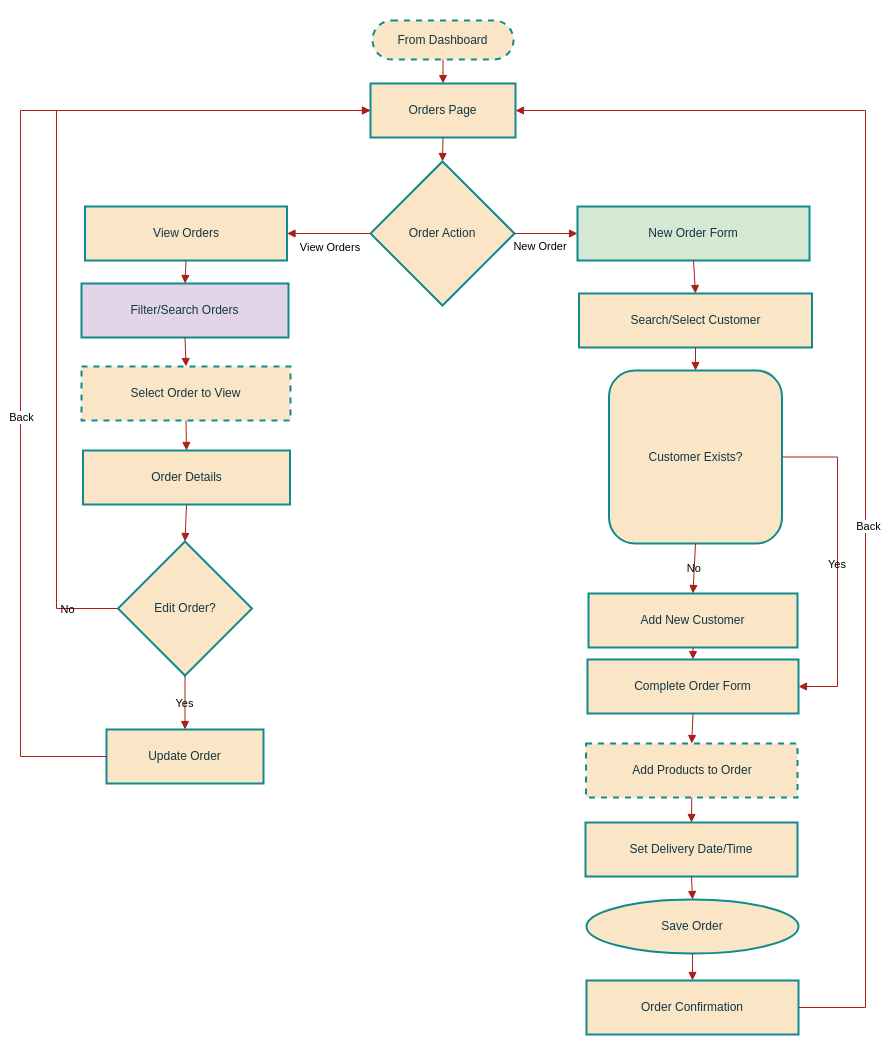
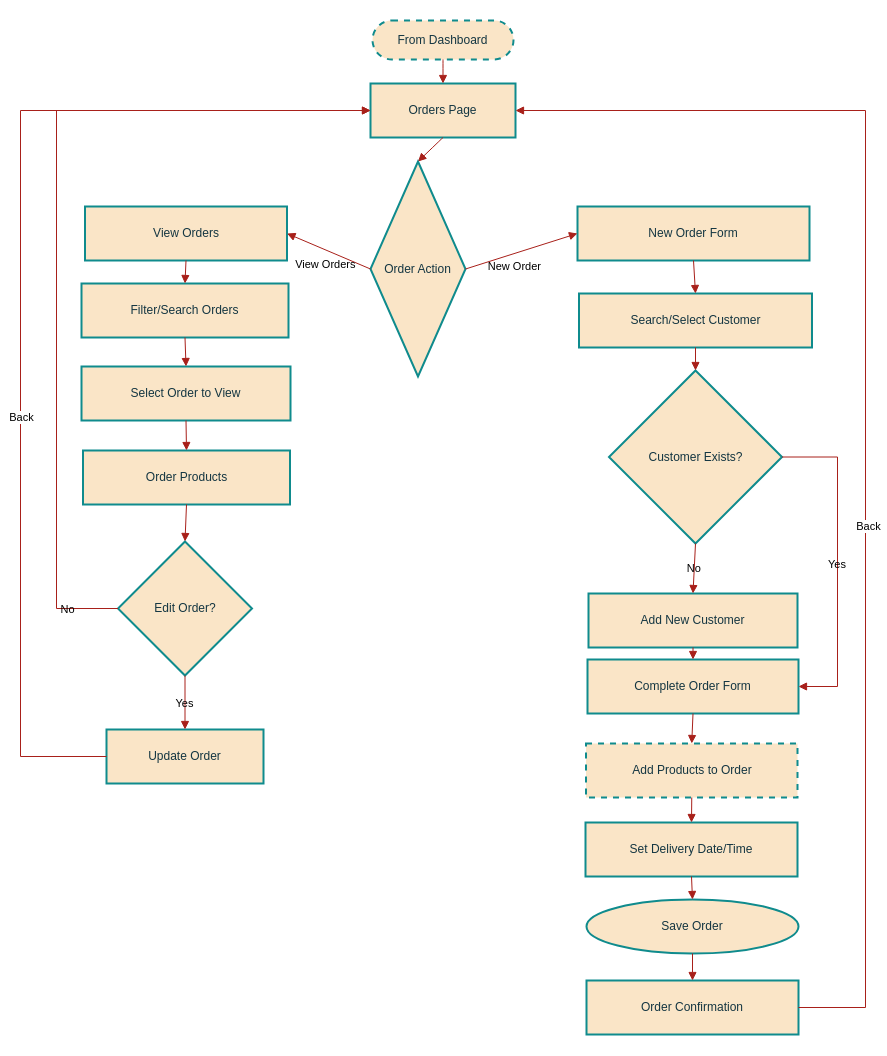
  <mxCell id="0" />
  <mxCell id="1" parent="0" />
  <mxCell id="2" value="From Dashboard" style="rounded=1;whiteSpace=wrap;arcSize=50;strokeWidth=2;labelBackgroundColor=none;fillColor=#FAE5C7;strokeColor=#0F8B8D;fontColor=#143642;dashed=1;" parent="1" vertex="1"><mxGeometry x="372" y="20" width="141" height="39" as="geometry" /></mxCell>
  <mxCell id="3" value="Orders Page" style="whiteSpace=wrap;strokeWidth=2;labelBackgroundColor=none;fillColor=#FAE5C7;strokeColor=#0F8B8D;fontColor=#143642;" parent="1" vertex="1"><mxGeometry x="370" y="83" width="145" height="54" as="geometry" /></mxCell>
- <mxCell id="4" value="Order Action" style="rhombus;strokeWidth=2;whiteSpace=wrap;labelBackgroundColor=none;fillColor=#FAE5C7;strokeColor=#0F8B8D;fontColor=#143642;" parent="1" vertex="1"><mxGeometry x="370" y="161" width="144" height="144" as="geometry" /></mxCell>
+ <mxCell id="4" value="Order Action" style="rhombus;strokeWidth=2;whiteSpace=wrap;labelBackgroundColor=none;fillColor=#FAE5C7;strokeColor=#0F8B8D;fontColor=#143642;" parent="1" vertex="1"><mxGeometry x="370" y="161" width="95" height="215" as="geometry" /></mxCell>
  <mxCell id="5" value="View Orders" style="whiteSpace=wrap;strokeWidth=2;labelBackgroundColor=none;fillColor=#FAE5C7;strokeColor=#0F8B8D;fontColor=#143642;" parent="1" vertex="1"><mxGeometry x="84.5" y="206" width="202" height="54" as="geometry" /></mxCell>
- <mxCell id="6" value="New Order Form" style="whiteSpace=wrap;strokeWidth=2;labelBackgroundColor=none;fillColor=#d5e8d4;strokeColor=#0F8B8D;fontColor=#143642;" parent="1" vertex="1"><mxGeometry x="577" y="206" width="232" height="54" as="geometry" /></mxCell>
- <mxCell id="7" value="Filter/Search Orders" style="whiteSpace=wrap;strokeWidth=2;labelBackgroundColor=none;fillColor=#e1d5e7;strokeColor=#0F8B8D;fontColor=#143642;" parent="1" vertex="1"><mxGeometry x="81" y="283" width="207" height="54" as="geometry" /></mxCell>
- <mxCell id="8" value="Select Order to View" style="whiteSpace=wrap;strokeWidth=2;labelBackgroundColor=none;fillColor=#FAE5C7;strokeColor=#0F8B8D;fontColor=#143642;dashed=1;" parent="1" vertex="1"><mxGeometry x="81" y="366" width="209" height="54" as="geometry" /></mxCell>
- <mxCell id="9" value="Order Details" style="whiteSpace=wrap;strokeWidth=2;labelBackgroundColor=none;fillColor=#FAE5C7;strokeColor=#0F8B8D;fontColor=#143642;" parent="1" vertex="1"><mxGeometry x="82.5" y="450" width="207" height="54" as="geometry" /></mxCell>
+ <mxCell id="6" value="New Order Form" style="whiteSpace=wrap;strokeWidth=2;labelBackgroundColor=none;fillColor=#FAE5C7;strokeColor=#0F8B8D;fontColor=#143642;" parent="1" vertex="1"><mxGeometry x="577" y="206" width="232" height="54" as="geometry" /></mxCell>
+ <mxCell id="7" value="Filter/Search Orders" style="whiteSpace=wrap;strokeWidth=2;labelBackgroundColor=none;fillColor=#FAE5C7;strokeColor=#0F8B8D;fontColor=#143642;" parent="1" vertex="1"><mxGeometry x="81" y="283" width="207" height="54" as="geometry" /></mxCell>
+ <mxCell id="8" value="Select Order to View" style="whiteSpace=wrap;strokeWidth=2;labelBackgroundColor=none;fillColor=#FAE5C7;strokeColor=#0F8B8D;fontColor=#143642;" parent="1" vertex="1"><mxGeometry x="81" y="366" width="209" height="54" as="geometry" /></mxCell>
+ <mxCell id="9" value="Order Products" style="whiteSpace=wrap;strokeWidth=2;labelBackgroundColor=none;fillColor=#FAE5C7;strokeColor=#0F8B8D;fontColor=#143642;" parent="1" vertex="1"><mxGeometry x="82.5" y="450" width="207" height="54" as="geometry" /></mxCell>
  <mxCell id="10" value="Edit Order?" style="rhombus;strokeWidth=2;whiteSpace=wrap;labelBackgroundColor=none;fillColor=#FAE5C7;strokeColor=#0F8B8D;fontColor=#143642;" parent="1" vertex="1"><mxGeometry x="117.5" y="541" width="134" height="134" as="geometry" /></mxCell>
  <mxCell id="11" value="Update Order" style="whiteSpace=wrap;strokeWidth=2;labelBackgroundColor=none;fillColor=#FAE5C7;strokeColor=#0F8B8D;fontColor=#143642;" parent="1" vertex="1"><mxGeometry x="106" y="729" width="157" height="54" as="geometry" /></mxCell>
  <mxCell id="12" value="Search/Select Customer" style="whiteSpace=wrap;strokeWidth=2;labelBackgroundColor=none;fillColor=#FAE5C7;strokeColor=#0F8B8D;fontColor=#143642;" parent="1" vertex="1"><mxGeometry x="578.5" y="293" width="233" height="54" as="geometry" /></mxCell>
- <mxCell id="13" value="Customer Exists?" style="strokeWidth=2;whiteSpace=wrap;labelBackgroundColor=none;fillColor=#FAE5C7;strokeColor=#0F8B8D;fontColor=#143642;rounded=1;" parent="1" vertex="1"><mxGeometry x="608.5" y="370" width="173" height="173" as="geometry" /></mxCell>
+ <mxCell id="13" value="Customer Exists?" style="rhombus;strokeWidth=2;whiteSpace=wrap;labelBackgroundColor=none;fillColor=#FAE5C7;strokeColor=#0F8B8D;fontColor=#143642;" parent="1" vertex="1"><mxGeometry x="608.5" y="370" width="173" height="173" as="geometry" /></mxCell>
  <mxCell id="14" value="Add New Customer" style="whiteSpace=wrap;strokeWidth=2;labelBackgroundColor=none;fillColor=#FAE5C7;strokeColor=#0F8B8D;fontColor=#143642;" parent="1" vertex="1"><mxGeometry x="588" y="593" width="209" height="54" as="geometry" /></mxCell>
  <mxCell id="15" value="Complete Order Form" style="whiteSpace=wrap;strokeWidth=2;labelBackgroundColor=none;fillColor=#FAE5C7;strokeColor=#0F8B8D;fontColor=#143642;" parent="1" vertex="1"><mxGeometry x="587" y="659" width="211" height="54" as="geometry" /></mxCell>
  <mxCell id="16" value="Add Products to Order" style="whiteSpace=wrap;strokeWidth=2;labelBackgroundColor=none;fillColor=#FAE5C7;strokeColor=#0F8B8D;fontColor=#143642;dashed=1;" parent="1" vertex="1"><mxGeometry x="585.5" y="743" width="211.5" height="54" as="geometry" /></mxCell>
  <mxCell id="17" value="Set Delivery Date/Time" style="whiteSpace=wrap;strokeWidth=2;labelBackgroundColor=none;fillColor=#FAE5C7;strokeColor=#0F8B8D;fontColor=#143642;" parent="1" vertex="1"><mxGeometry x="585" y="822" width="212" height="54" as="geometry" /></mxCell>
  <mxCell id="18" value="Save Order" style="ellipse;whiteSpace=wrap;strokeWidth=2;labelBackgroundColor=none;fillColor=#FAE5C7;strokeColor=#0F8B8D;fontColor=#143642;" parent="1" vertex="1"><mxGeometry x="586" y="899" width="212" height="54" as="geometry" /></mxCell>
  <mxCell id="19" value="Order Confirmation" style="whiteSpace=wrap;strokeWidth=2;labelBackgroundColor=none;fillColor=#FAE5C7;strokeColor=#0F8B8D;fontColor=#143642;" parent="1" vertex="1"><mxGeometry x="586" y="980" width="212" height="54" as="geometry" /></mxCell>
  <mxCell id="20" value="" style="curved=1;startArrow=none;endArrow=block;exitX=0.5;exitY=1;entryX=0.5;entryY=0;rounded=0;labelBackgroundColor=none;strokeColor=#A8201A;fontColor=default;" parent="1" source="2" target="3" edge="1"><mxGeometry relative="1" as="geometry"><Array as="points" /></mxGeometry></mxCell>
  <mxCell id="21" value="" style="curved=1;startArrow=none;endArrow=block;exitX=0.5;exitY=1;entryX=0.5;entryY=0;rounded=0;labelBackgroundColor=none;strokeColor=#A8201A;fontColor=default;" parent="1" source="3" target="4" edge="1"><mxGeometry relative="1" as="geometry"><Array as="points" /></mxGeometry></mxCell>
  <mxCell id="22" value="View Orders" style="startArrow=none;endArrow=block;exitX=0;exitY=0.5;entryX=1;entryY=0.5;rounded=0;labelBackgroundColor=none;strokeColor=#A8201A;fontColor=default;exitDx=0;exitDy=0;entryDx=0;entryDy=0;" parent="1" source="4" target="5" edge="1"><mxGeometry x="-0.042" y="13" relative="1" as="geometry"><mxPoint as="offset" /></mxGeometry></mxCell>
  <mxCell id="23" value="New Order" style="startArrow=none;endArrow=block;exitX=1;exitY=0.5;entryX=0;entryY=0.5;rounded=0;labelBackgroundColor=none;strokeColor=#A8201A;fontColor=default;exitDx=0;exitDy=0;entryDx=0;entryDy=0;" parent="1" source="4" target="6" edge="1"><mxGeometry x="-0.175" y="-12" relative="1" as="geometry"><mxPoint as="offset" /></mxGeometry></mxCell>
  <mxCell id="24" value="" style="startArrow=none;endArrow=block;exitX=0.5;exitY=1;entryX=0.5;entryY=0;rounded=0;labelBackgroundColor=none;strokeColor=#A8201A;fontColor=default;exitDx=0;exitDy=0;" parent="1" source="5" target="7" edge="1"><mxGeometry relative="1" as="geometry" /></mxCell>
  <mxCell id="25" value="" style="curved=0;startArrow=none;endArrow=block;exitX=0.5;exitY=1;entryX=0.5;entryY=0.01;rounded=0;labelBackgroundColor=none;strokeColor=#A8201A;fontColor=default;" parent="1" source="7" target="8" edge="1"><mxGeometry relative="1" as="geometry"><Array as="points" /></mxGeometry></mxCell>
  <mxCell id="26" value="" style="curved=0;startArrow=none;endArrow=block;exitX=0.5;exitY=1.01;entryX=0.5;entryY=0.01;rounded=0;labelBackgroundColor=none;strokeColor=#A8201A;fontColor=default;" parent="1" source="8" target="9" edge="1"><mxGeometry relative="1" as="geometry"><Array as="points" /></mxGeometry></mxCell>
  <mxCell id="27" value="" style="startArrow=none;endArrow=block;exitX=0.5;exitY=1.01;entryX=0.5;entryY=0;rounded=0;labelBackgroundColor=none;strokeColor=#A8201A;fontColor=default;entryDx=0;entryDy=0;" parent="1" source="9" target="10" edge="1"><mxGeometry relative="1" as="geometry" /></mxCell>
  <mxCell id="28" value="Yes" style="startArrow=none;endArrow=block;exitX=0.5;exitY=1;entryX=0.5;entryY=0;rounded=0;labelBackgroundColor=none;strokeColor=#A8201A;fontColor=default;entryDx=0;entryDy=0;" parent="1" source="10" target="11" edge="1"><mxGeometry relative="1" as="geometry" /></mxCell>
  <mxCell id="29" value="No" style="startArrow=none;endArrow=block;exitX=0;exitY=0.5;entryX=0;entryY=0.5;rounded=0;labelBackgroundColor=none;strokeColor=#A8201A;fontColor=default;exitDx=0;exitDy=0;entryDx=0;entryDy=0;edgeStyle=orthogonalEdgeStyle;" parent="1" source="10" target="3" edge="1"><mxGeometry x="-0.886" relative="1" as="geometry"><Array as="points"><mxPoint x="56" y="608" /><mxPoint x="56" y="110" /></Array><mxPoint as="offset" /></mxGeometry></mxCell>
  <mxCell id="30" value="" style="startArrow=none;endArrow=block;exitX=0;exitY=0.5;entryX=0;entryY=0.5;rounded=0;labelBackgroundColor=none;strokeColor=#A8201A;fontColor=default;exitDx=0;exitDy=0;entryDx=0;entryDy=0;edgeStyle=orthogonalEdgeStyle;" parent="1" source="11" target="3" edge="1"><mxGeometry relative="1" as="geometry"><Array as="points"><mxPoint x="20" y="756" /><mxPoint x="20" y="110" /></Array></mxGeometry></mxCell>
  <mxCell id="31" value="Back" style="edgeLabel;html=1;align=center;verticalAlign=middle;resizable=0;points=[];" vertex="1" connectable="0" parent="30"><mxGeometry x="-0.212" relative="1" as="geometry"><mxPoint as="offset" /></mxGeometry></mxCell>
  <mxCell id="32" value="" style="curved=0;startArrow=none;endArrow=block;exitX=0.5;exitY=1;entryX=0.5;entryY=0;rounded=0;labelBackgroundColor=none;strokeColor=#A8201A;fontColor=default;" parent="1" source="6" target="12" edge="1"><mxGeometry relative="1" as="geometry"><Array as="points" /></mxGeometry></mxCell>
  <mxCell id="33" value="" style="curved=0;startArrow=none;endArrow=block;exitX=0.5;exitY=1;entryX=0.5;entryY=0;rounded=0;labelBackgroundColor=none;strokeColor=#A8201A;fontColor=default;" parent="1" source="12" target="13" edge="1"><mxGeometry relative="1" as="geometry"><Array as="points" /></mxGeometry></mxCell>
  <mxCell id="34" value="No" style="startArrow=none;endArrow=block;exitX=0.5;exitY=1;entryX=0.5;entryY=0.01;rounded=0;labelBackgroundColor=none;strokeColor=#A8201A;fontColor=default;exitDx=0;exitDy=0;" parent="1" source="13" target="14" edge="1"><mxGeometry relative="1" as="geometry" /></mxCell>
  <mxCell id="35" value="Yes" style="startArrow=none;endArrow=block;exitX=1;exitY=0.5;entryX=1;entryY=0.5;rounded=0;labelBackgroundColor=none;strokeColor=#A8201A;fontColor=default;exitDx=0;exitDy=0;entryDx=0;entryDy=0;edgeStyle=orthogonalEdgeStyle;" parent="1" source="13" target="15" edge="1"><mxGeometry relative="1" as="geometry"><Array as="points"><mxPoint x="837" y="457" /><mxPoint x="837" y="686" /></Array></mxGeometry></mxCell>
  <mxCell id="36" value="" style="startArrow=none;endArrow=block;exitX=0.5;exitY=1.01;entryX=0.5;entryY=0;rounded=0;labelBackgroundColor=none;strokeColor=#A8201A;fontColor=default;entryDx=0;entryDy=0;" parent="1" source="14" target="15" edge="1"><mxGeometry relative="1" as="geometry" /></mxCell>
  <mxCell id="37" value="" style="curved=0;startArrow=none;endArrow=block;exitX=0.5;exitY=1.01;entryX=0.5;entryY=0;rounded=0;labelBackgroundColor=none;strokeColor=#A8201A;fontColor=default;" parent="1" source="15" target="16" edge="1"><mxGeometry relative="1" as="geometry"><Array as="points" /></mxGeometry></mxCell>
  <mxCell id="38" value="" style="curved=0;startArrow=none;endArrow=block;exitX=0.5;exitY=1;entryX=0.5;entryY=0;rounded=0;labelBackgroundColor=none;strokeColor=#A8201A;fontColor=default;" parent="1" source="16" target="17" edge="1"><mxGeometry relative="1" as="geometry"><Array as="points" /></mxGeometry></mxCell>
  <mxCell id="39" value="" style="curved=0;startArrow=none;endArrow=block;exitX=0.5;exitY=1;entryX=0.5;entryY=0;rounded=0;labelBackgroundColor=none;strokeColor=#A8201A;fontColor=default;" parent="1" source="17" target="18" edge="1"><mxGeometry relative="1" as="geometry"><Array as="points" /></mxGeometry></mxCell>
  <mxCell id="40" value="" style="curved=0;startArrow=none;endArrow=block;exitX=0.5;exitY=1;entryX=0.5;entryY=0;rounded=0;labelBackgroundColor=none;strokeColor=#A8201A;fontColor=default;" parent="1" source="18" target="19" edge="1"><mxGeometry relative="1" as="geometry"><Array as="points" /></mxGeometry></mxCell>
  <mxCell id="41" value="" style="startArrow=none;endArrow=block;exitX=1;exitY=0.5;entryX=1;entryY=0.5;rounded=0;labelBackgroundColor=none;strokeColor=#A8201A;fontColor=default;exitDx=0;exitDy=0;entryDx=0;entryDy=0;edgeStyle=orthogonalEdgeStyle;" parent="1" source="19" target="3" edge="1"><mxGeometry relative="1" as="geometry"><Array as="points"><mxPoint x="865" y="1007" /><mxPoint x="865" y="110" /></Array><mxPoint x="527" y="1007" as="targetPoint" /></mxGeometry></mxCell>
  <mxCell id="42" value="Back" style="edgeLabel;html=1;align=center;verticalAlign=middle;resizable=0;points=[];" vertex="1" connectable="0" parent="41"><mxGeometry x="-0.163" y="-1" relative="1" as="geometry"><mxPoint x="1" y="1" as="offset" /></mxGeometry></mxCell>
